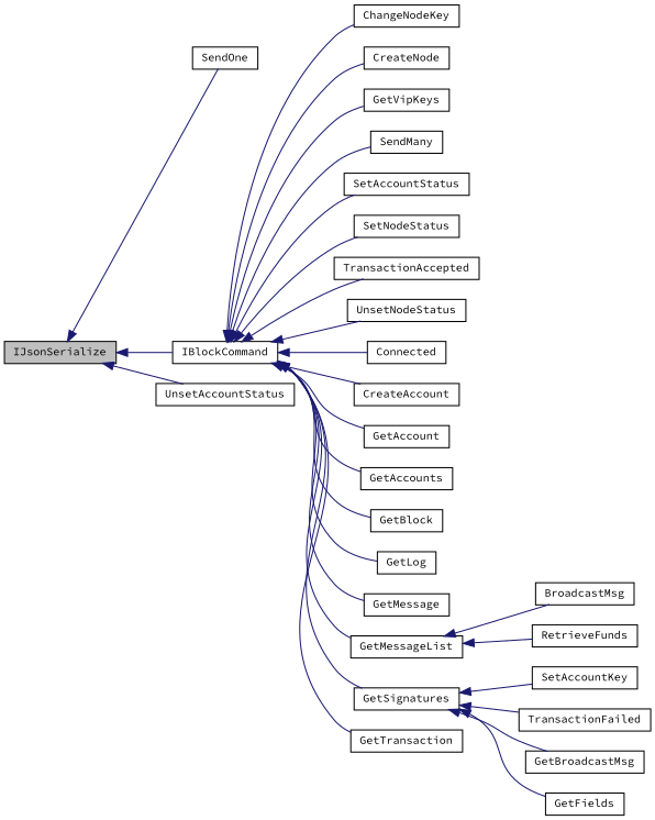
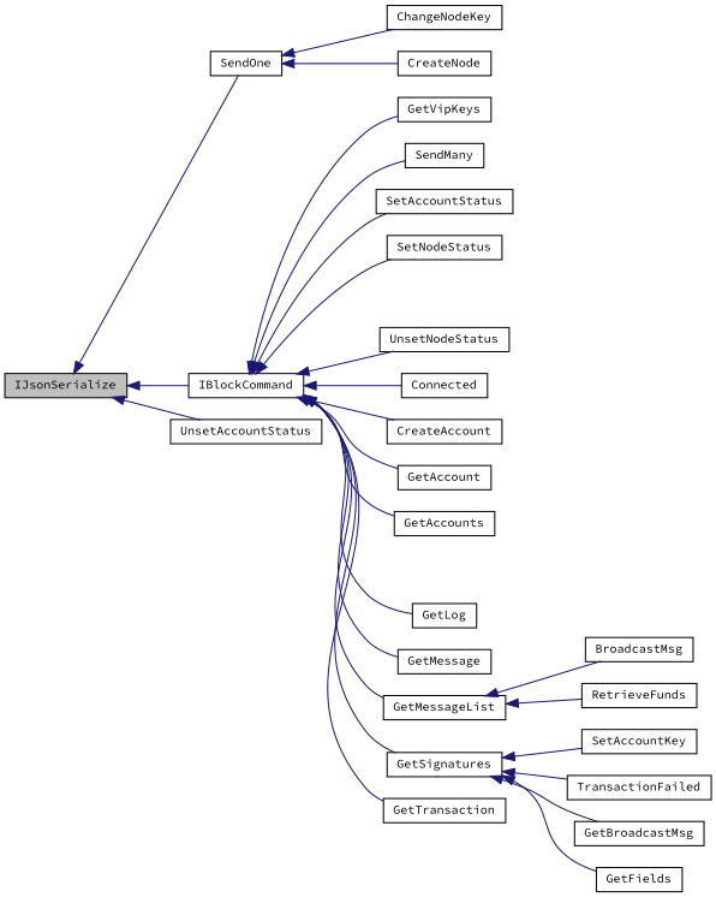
  digraph {
    fontname="Source Code Pro"
    rankdir=LR
    node [color=black fillcolor=white fontname="Source Code Pro" fontsize=10 shape=record style=filled]
    edge [color=midnightblue dir=back fontname="Source Code Pro" fontsize=10 labelfontname=Helvetica labelfontsize=10 style=solid]
    n1 [fillcolor=grey75 fontcolor=black height=0.2 label=IJsonSerialize width=0.4]
    n2 [height=0.2 label=IBlockCommand width=0.4]
    n3 [height=0.2 label=SendOne width=0.4]
    n4 [height=0.2 label=UnsetAccountStatus width=0.4]
    n5 [height=0.2 label=ChangeNodeKey width=0.4]
    n6 [height=0.2 label=Connected width=0.4]
    n7 [height=0.2 label=CreateAccount width=0.4]
    n8 [height=0.2 label=CreateNode width=0.4]
    n9 [height=0.2 label=GetAccount width=0.4]
    n10 [height=0.2 label=GetAccounts width=0.4]
-   n11 [height=0.2 label=GetBlock width=0.4]
    n12 [height=0.2 label=GetLog width=0.4]
    n13 [height=0.2 label=GetMessage width=0.4]
    n14 [height=0.2 label=GetMessageList width=0.4]
    n15 [height=0.2 label=GetSignatures width=0.4]
    n16 [height=0.2 label=GetTransaction width=0.4]
    n17 [height=0.2 label=GetVipKeys width=0.4]
    n18 [height=0.2 label=SendMany width=0.4]
    n19 [height=0.2 label=SetAccountStatus width=0.4]
    n20 [height=0.2 label=SetNodeStatus width=0.4]
-   n21 [height=0.2 label=TransactionAccepted width=0.4]
    n22 [height=0.2 label=UnsetNodeStatus width=0.4]
    n23 [height=0.2 label=BroadcastMsg width=0.4]
    n24 [height=0.2 label=GetBroadcastMsg width=0.4]
    n25 [height=0.2 label=GetFields width=0.4]
    n26 [height=0.2 label=RetrieveFunds width=0.4]
    n27 [height=0.2 label=SetAccountKey width=0.4]
    n28 [height=0.2 label=TransactionFailed width=0.4]
    n1 -> n2
    n1 -> n3
    n1 -> n4
-   n2 -> n5
+   n3 -> n5
    n2 -> n6
    n2 -> n7
-   n2 -> n8
+   n3 -> n8
    n2 -> n9
    n2 -> n10
-   n2 -> n11
    n2 -> n12
    n2 -> n13
    n2 -> n14
    n2 -> n15
    n2 -> n16
    n2 -> n17
    n2 -> n18
    n2 -> n19
    n2 -> n20
-   n2 -> n21
    n2 -> n22
    n14 -> n23
    n14 -> n26
    n15 -> n24
    n15 -> n25
    n15 -> n27
    n15 -> n28
  }
